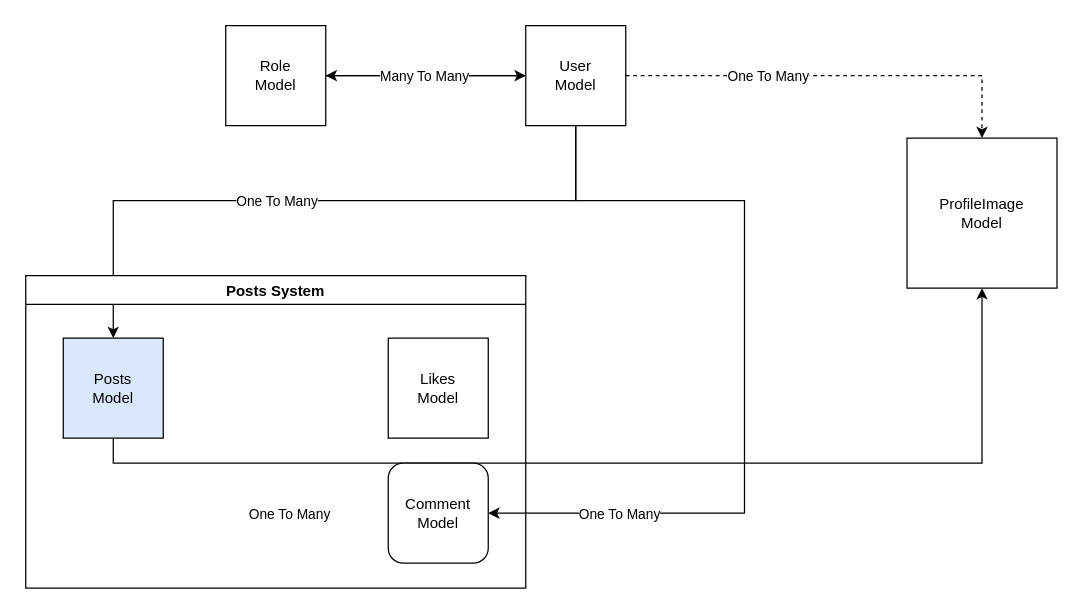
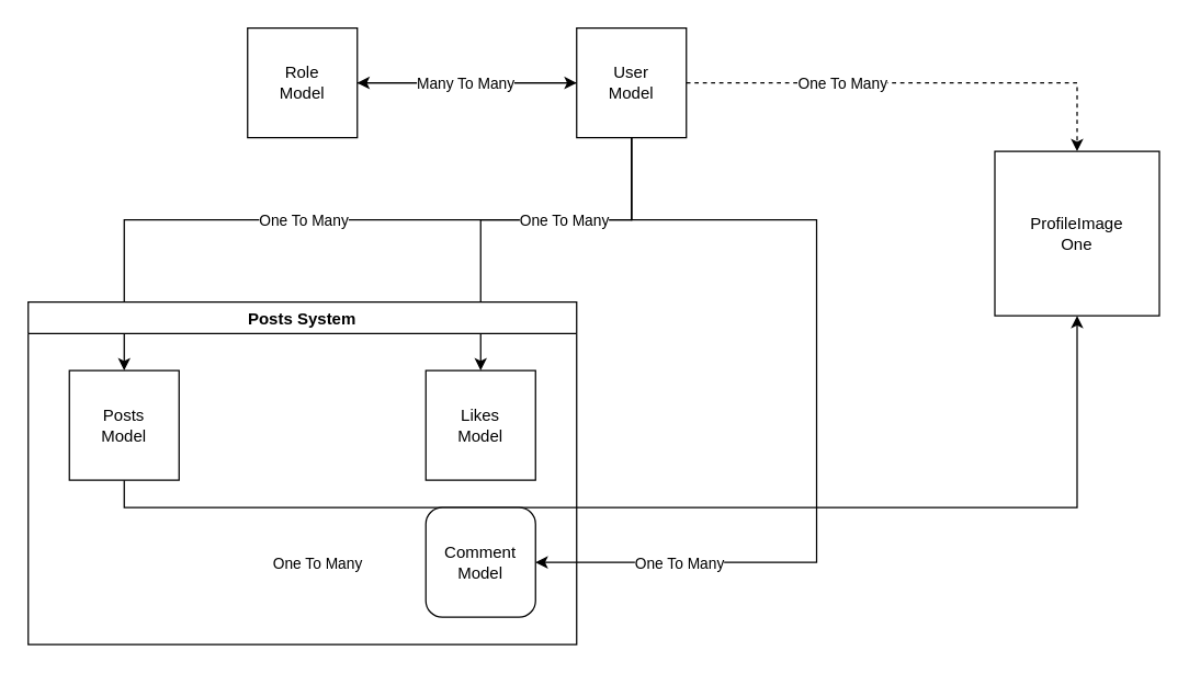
  <mxCell id="0" />
  <mxCell id="1" parent="0" />
  <mxCell id="2" value="d" style="edgeStyle=orthogonalEdgeStyle;rounded=0;orthogonalLoop=1;jettySize=auto;html=1;exitX=0.5;exitY=1;exitDx=0;exitDy=0;entryX=0.5;entryY=0;entryDx=0;entryDy=0;" parent="1" source="10" target="18" edge="1"><mxGeometry relative="1" as="geometry"><Array as="points"><mxPoint x="460" y="160" /><mxPoint x="90" y="160" /></Array></mxGeometry></mxCell>
  <mxCell id="3" style="edgeStyle=orthogonalEdgeStyle;rounded=0;orthogonalLoop=1;jettySize=auto;html=1;exitX=1;exitY=0.5;exitDx=0;exitDy=0;entryX=0.5;entryY=0;entryDx=0;entryDy=0;dashed=1;" parent="1" source="10" target="11" edge="1"><mxGeometry relative="1" as="geometry" /></mxCell>
  <mxCell id="4" value="One To Many" style="edgeLabel;html=1;align=center;verticalAlign=middle;resizable=0;points=[];" parent="3" vertex="1" connectable="0"><mxGeometry x="-0.514" relative="1" as="geometry"><mxPoint x="32" as="offset" /></mxGeometry></mxCell>
  <mxCell id="5" style="edgeStyle=orthogonalEdgeStyle;rounded=0;orthogonalLoop=1;jettySize=auto;html=1;exitX=0;exitY=0.5;exitDx=0;exitDy=0;entryX=1;entryY=0.5;entryDx=0;entryDy=0;" parent="1" source="10" target="14" edge="1"><mxGeometry relative="1" as="geometry" /></mxCell>
+ <mxCell id="6" style="edgeStyle=orthogonalEdgeStyle;rounded=0;orthogonalLoop=1;jettySize=auto;html=1;exitX=0.5;exitY=1;exitDx=0;exitDy=0;entryX=0.5;entryY=0;entryDx=0;entryDy=0;" parent="1" source="10" target="16" edge="1"><mxGeometry relative="1" as="geometry"><Array as="points"><mxPoint x="460" y="160" /><mxPoint x="350" y="160" /></Array></mxGeometry></mxCell>
+ <mxCell id="7" value="One To Many" style="edgeLabel;html=1;align=center;verticalAlign=middle;resizable=0;points=[];" parent="6" vertex="1" connectable="0"><mxGeometry x="0.529" y="3" relative="1" as="geometry"><mxPoint x="57" y="-44" as="offset" /></mxGeometry></mxCell>
  <mxCell id="8" style="edgeStyle=orthogonalEdgeStyle;rounded=0;orthogonalLoop=1;jettySize=auto;html=1;exitX=0.5;exitY=1;exitDx=0;exitDy=0;entryX=1;entryY=0.5;entryDx=0;entryDy=0;" parent="1" source="10" target="19" edge="1"><mxGeometry relative="1" as="geometry"><Array as="points"><mxPoint x="460" y="160" /><mxPoint x="595" y="160" /><mxPoint x="595" y="410" /></Array></mxGeometry></mxCell>
  <mxCell id="9" value="One To Many" style="edgeLabel;html=1;align=center;verticalAlign=middle;resizable=0;points=[];" parent="8" vertex="1" connectable="0"><mxGeometry x="0.673" y="-1" relative="1" as="geometry"><mxPoint x="-2" y="1" as="offset" /></mxGeometry></mxCell>
  <mxCell id="10" value="User&lt;br&gt;Model" style="whiteSpace=wrap;html=1;aspect=fixed;" parent="1" vertex="1"><mxGeometry x="420" y="20" width="80" height="80" as="geometry" /></mxCell>
- <mxCell id="11" value="ProfileImage&lt;br&gt;Model" style="whiteSpace=wrap;html=1;aspect=fixed;" parent="1" vertex="1"><mxGeometry x="725" y="110" width="120" height="120" as="geometry" /></mxCell>
+ <mxCell id="11" value="ProfileImage&lt;br&gt;One" style="whiteSpace=wrap;html=1;aspect=fixed;" parent="1" vertex="1"><mxGeometry x="725" y="110" width="120" height="120" as="geometry" /></mxCell>
  <mxCell id="12" style="edgeStyle=orthogonalEdgeStyle;rounded=0;orthogonalLoop=1;jettySize=auto;html=1;exitX=1;exitY=0.5;exitDx=0;exitDy=0;entryX=0;entryY=0.5;entryDx=0;entryDy=0;" parent="1" source="14" target="10" edge="1"><mxGeometry relative="1" as="geometry" /></mxCell>
  <mxCell id="13" value="Many To Many" style="edgeLabel;html=1;align=center;verticalAlign=middle;resizable=0;points=[];" parent="12" vertex="1" connectable="0"><mxGeometry x="0.61" y="-1" relative="1" as="geometry"><mxPoint x="-51" y="-1" as="offset" /></mxGeometry></mxCell>
  <mxCell id="14" value="Role&lt;br&gt;Model" style="whiteSpace=wrap;html=1;aspect=fixed;" parent="1" vertex="1"><mxGeometry x="180" y="20" width="80" height="80" as="geometry" /></mxCell>
  <mxCell id="15" value="Posts System" style="swimlane;" parent="1" vertex="1"><mxGeometry x="20" y="220" width="400" height="250" as="geometry" /></mxCell>
  <mxCell id="16" value="Likes&lt;br&gt;Model" style="whiteSpace=wrap;html=1;aspect=fixed;" parent="15" vertex="1"><mxGeometry x="290" y="50" width="80" height="80" as="geometry" /></mxCell>
  <mxCell id="17" style="edgeStyle=orthogonalEdgeStyle;rounded=0;orthogonalLoop=1;jettySize=auto;html=1;exitX=0.5;exitY=1;exitDx=0;exitDy=0;" parent="15" source="18" target="11" edge="1"><mxGeometry relative="1" as="geometry" /></mxCell>
- <mxCell id="18" value="Posts&lt;br&gt;Model" style="whiteSpace=wrap;html=1;aspect=fixed;fillColor=#dae8fc;" parent="15" vertex="1"><mxGeometry x="30" y="50" width="80" height="80" as="geometry" /></mxCell>
+ <mxCell id="18" value="Posts&lt;br&gt;Model" style="whiteSpace=wrap;html=1;aspect=fixed;" parent="15" vertex="1"><mxGeometry x="30" y="50" width="80" height="80" as="geometry" /></mxCell>
  <mxCell id="19" value="Comment&lt;br&gt;Model" style="whiteSpace=wrap;html=1;aspect=fixed;rounded=1;" parent="15" vertex="1"><mxGeometry x="290" y="150" width="80" height="80" as="geometry" /></mxCell>
  <mxCell id="20" value="One To Many" style="edgeLabel;html=1;align=center;verticalAlign=middle;resizable=0;points=[];" parent="15" vertex="1" connectable="0"><mxGeometry x="210" y="190.0" as="geometry" /></mxCell>
  <mxCell id="21" value="One To Many" style="edgeLabel;html=1;align=center;verticalAlign=middle;resizable=0;points=[];" parent="1" vertex="1" connectable="0"><mxGeometry x="220" y="160" as="geometry" /></mxCell>
